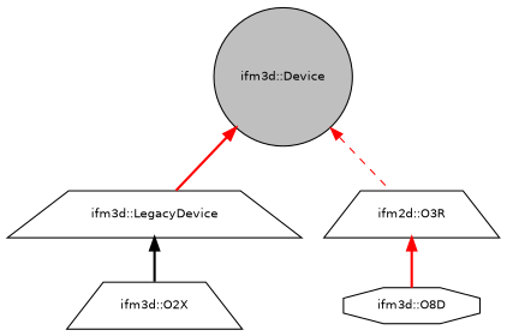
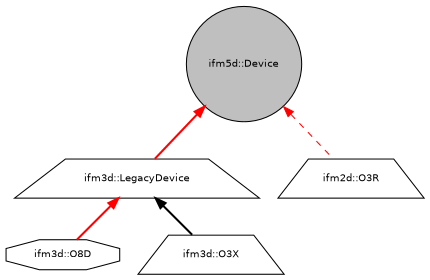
  digraph {
    node [color=black fontname=Helvetica fontsize=10 shape=trapezium]
    edge [color=red dir=back fontname=Helvetica fontsize=10 labelfontname=Helvetica labelfontsize=10 style=bold]
-   n1 [fillcolor=grey75 fontcolor=black height=0.2 label="ifm3d::Device" shape=circle style=filled width=0.4]
+   n1 [fillcolor=grey75 fontcolor=black height=0.2 label="ifm5d::Device" shape=circle style=filled width=0.4]
    n2 [height=0.2 label="ifm3d::LegacyDevice" width=0.4]
    n3 [height=0.2 label="ifm2d::O3R" width=0.4]
    n4 [height=0.2 label="ifm3d::O8D" shape=octagon width=0.4]
-   n5 [height=0.2 label="ifm3d::O2X" width=0.4]
+   n5 [height=0.2 label="ifm3d::O3X" width=0.4]
    n1 -> n2
    n1 -> n3 [style=dashed]
-   n3 -> n4
+   n2 -> n4
    n2 -> n5 [color=black]
  }
